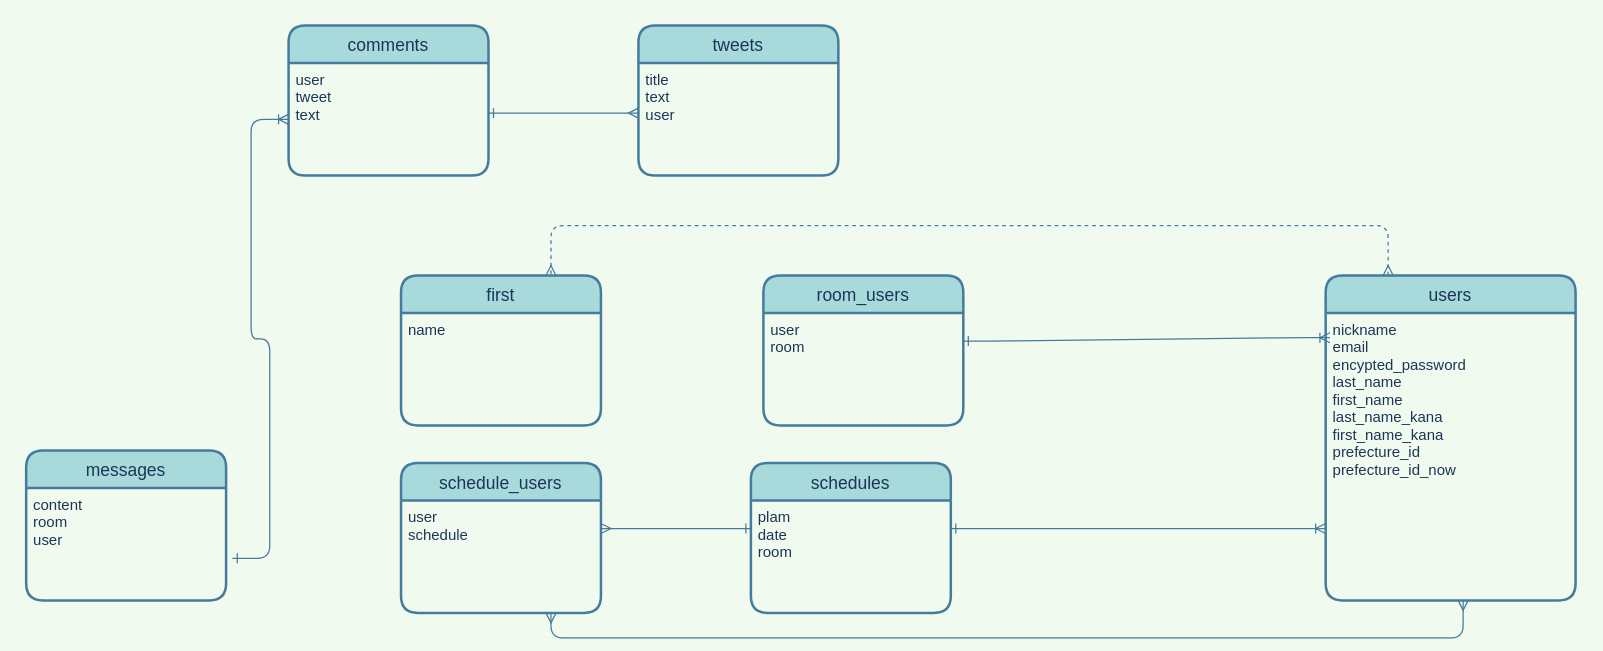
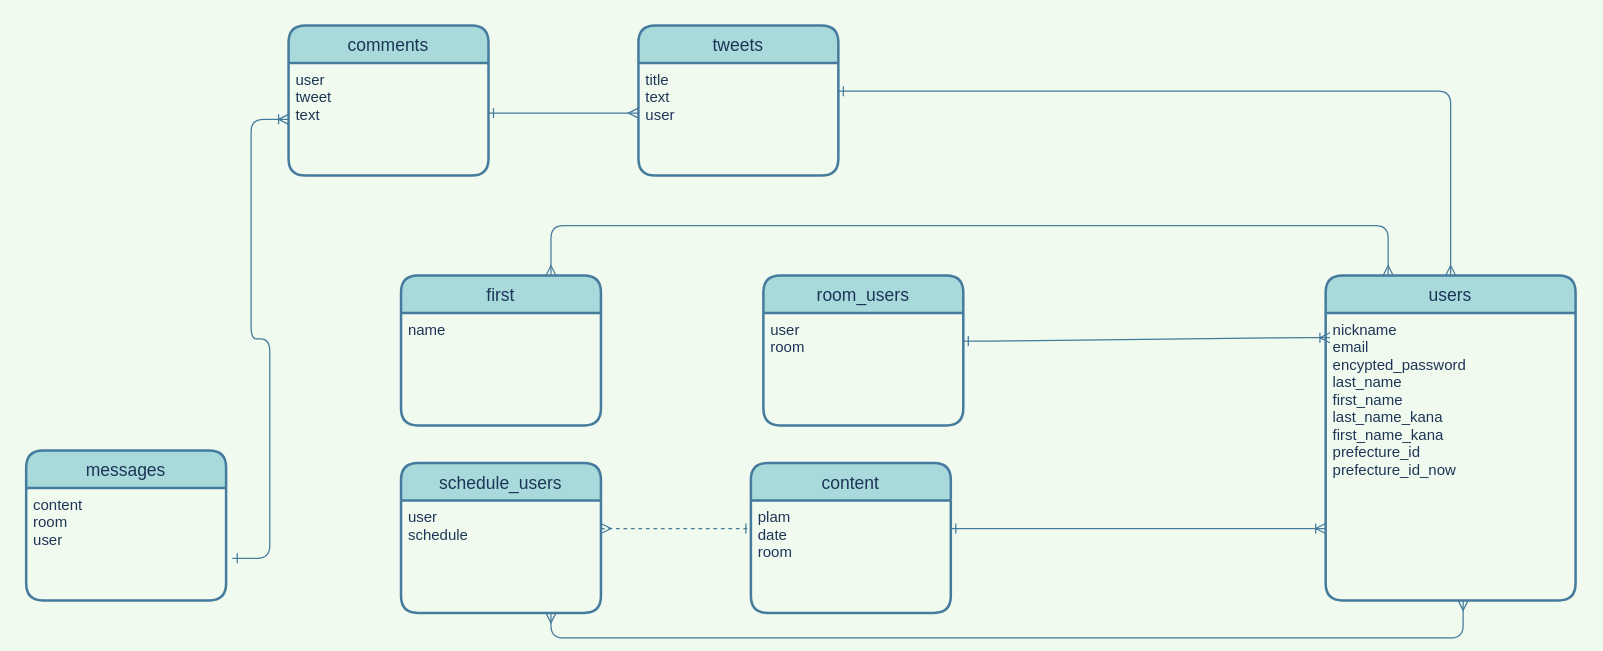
  <mxCell id="0" />
  <mxCell id="1" parent="0" />
  <mxCell id="2" value="comments" style="swimlane;childLayout=stackLayout;horizontal=1;startSize=30;horizontalStack=0;fontSize=14;fontStyle=0;strokeWidth=2;resizeParent=0;resizeLast=1;shadow=0;dashed=0;align=center;rounded=1;fillColor=#A8DADC;strokeColor=#457B9D;fontColor=#1D3557;" vertex="1" parent="1"><mxGeometry x="230" y="20" width="160" height="120" as="geometry" /></mxCell>
  <mxCell id="3" value="user&#10;tweet&#10;text&#10;" style="align=left;strokeColor=none;fillColor=none;spacingLeft=4;fontSize=12;verticalAlign=top;resizable=0;rotatable=0;part=1;rounded=1;fontColor=#1D3557;" vertex="1" parent="2"><mxGeometry y="30" width="160" height="90" as="geometry" /></mxCell>
  <mxCell id="4" value="users" style="swimlane;childLayout=stackLayout;horizontal=1;startSize=30;horizontalStack=0;fontSize=14;fontStyle=0;strokeWidth=2;resizeParent=0;resizeLast=1;shadow=0;dashed=0;align=center;rounded=1;fillColor=#A8DADC;strokeColor=#457B9D;fontColor=#1D3557;" vertex="1" parent="1"><mxGeometry x="1060" y="220" width="200" height="260" as="geometry" /></mxCell>
  <mxCell id="5" value="nickname&#10;email&#10;encypted_password&#10;last_name&#10;first_name&#10;last_name_kana&#10;first_name_kana&#10;prefecture_id&#10;prefecture_id_now&#10;" style="align=left;strokeColor=none;fillColor=none;spacingLeft=4;fontSize=12;verticalAlign=top;resizable=0;rotatable=0;part=1;rounded=1;fontColor=#1D3557;" vertex="1" parent="4"><mxGeometry y="30" width="200" height="230" as="geometry" /></mxCell>
  <mxCell id="6" value="tweets" style="swimlane;childLayout=stackLayout;horizontal=1;startSize=30;horizontalStack=0;fontSize=14;fontStyle=0;strokeWidth=2;resizeParent=0;resizeLast=1;shadow=0;dashed=0;align=center;rounded=1;fillColor=#A8DADC;strokeColor=#457B9D;fontColor=#1D3557;" vertex="1" parent="1"><mxGeometry x="510" y="20" width="160" height="120" as="geometry" /></mxCell>
  <mxCell id="7" value="title&#10;text&#10;user" style="align=left;strokeColor=none;fillColor=none;spacingLeft=4;fontSize=12;verticalAlign=top;resizable=0;rotatable=0;part=1;rounded=1;fontColor=#1D3557;" vertex="1" parent="6"><mxGeometry y="30" width="160" height="90" as="geometry" /></mxCell>
- <mxCell id="8" style="edgeStyle=orthogonalEdgeStyle;rounded=1;orthogonalLoop=1;jettySize=auto;html=1;exitX=0.25;exitY=0;exitDx=0;exitDy=0;startArrow=ERmany;startFill=0;endArrow=ERmany;endFill=0;entryX=0.75;entryY=0;entryDx=0;entryDy=0;labelBackgroundColor=#F1FAEE;strokeColor=#457B9D;fontColor=#1D3557;dashed=1;" edge="1" parent="1" source="4" target="9"><mxGeometry relative="1" as="geometry"><mxPoint x="1120" y="180" as="sourcePoint" /><Array as="points"><mxPoint x="1110" y="180" /><mxPoint x="440" y="180" /></Array></mxGeometry></mxCell>
+ <mxCell id="8" style="edgeStyle=orthogonalEdgeStyle;rounded=1;orthogonalLoop=1;jettySize=auto;html=1;exitX=0.25;exitY=0;exitDx=0;exitDy=0;startArrow=ERmany;startFill=0;endArrow=ERmany;endFill=0;entryX=0.75;entryY=0;entryDx=0;entryDy=0;labelBackgroundColor=#F1FAEE;strokeColor=#457B9D;fontColor=#1D3557;" edge="1" parent="1" source="4" target="9"><mxGeometry relative="1" as="geometry"><mxPoint x="1120" y="180" as="sourcePoint" /><Array as="points"><mxPoint x="1110" y="180" /><mxPoint x="440" y="180" /></Array></mxGeometry></mxCell>
  <mxCell id="9" value="first" style="swimlane;childLayout=stackLayout;horizontal=1;startSize=30;horizontalStack=0;fontSize=14;fontStyle=0;strokeWidth=2;resizeParent=0;resizeLast=1;shadow=0;dashed=0;align=center;rounded=1;fillColor=#A8DADC;strokeColor=#457B9D;fontColor=#1D3557;" vertex="1" parent="1"><mxGeometry x="320" y="220" width="160" height="120" as="geometry" /></mxCell>
  <mxCell id="10" value="name" style="align=left;strokeColor=none;fillColor=none;spacingLeft=4;fontSize=12;verticalAlign=top;resizable=0;rotatable=0;part=1;rounded=1;fontColor=#1D3557;" vertex="1" parent="9"><mxGeometry y="30" width="160" height="90" as="geometry" /></mxCell>
- <mxCell id="11" value="schedules" style="swimlane;childLayout=stackLayout;horizontal=1;startSize=30;horizontalStack=0;fontSize=14;fontStyle=0;strokeWidth=2;resizeParent=0;resizeLast=1;shadow=0;dashed=0;align=center;rounded=1;fillColor=#A8DADC;strokeColor=#457B9D;fontColor=#1D3557;" vertex="1" parent="1"><mxGeometry x="600" y="370" width="160" height="120" as="geometry" /></mxCell>
+ <mxCell id="11" value="content" style="swimlane;childLayout=stackLayout;horizontal=1;startSize=30;horizontalStack=0;fontSize=14;fontStyle=0;strokeWidth=2;resizeParent=0;resizeLast=1;shadow=0;dashed=0;align=center;rounded=1;fillColor=#A8DADC;strokeColor=#457B9D;fontColor=#1D3557;" vertex="1" parent="1"><mxGeometry x="600" y="370" width="160" height="120" as="geometry" /></mxCell>
  <mxCell id="12" value="plam&#10;date&#10;room" style="align=left;strokeColor=none;fillColor=none;spacingLeft=4;fontSize=12;verticalAlign=top;resizable=0;rotatable=0;part=1;rounded=1;fontColor=#1D3557;" vertex="1" parent="11"><mxGeometry y="30" width="160" height="90" as="geometry" /></mxCell>
  <mxCell id="13" value="messages" style="swimlane;childLayout=stackLayout;horizontal=1;startSize=30;horizontalStack=0;fontSize=14;fontStyle=0;strokeWidth=2;resizeParent=0;resizeLast=1;shadow=0;dashed=0;align=center;rounded=1;fillColor=#A8DADC;strokeColor=#457B9D;fontColor=#1D3557;" vertex="1" parent="1"><mxGeometry x="20" y="360" width="160" height="120" as="geometry" /></mxCell>
  <mxCell id="14" value="content&#10;room&#10;user" style="align=left;strokeColor=none;fillColor=none;spacingLeft=4;fontSize=12;verticalAlign=top;resizable=0;rotatable=0;part=1;rounded=1;fontColor=#1D3557;" vertex="1" parent="13"><mxGeometry y="30" width="160" height="90" as="geometry" /></mxCell>
  <mxCell id="15" value="room_users" style="swimlane;childLayout=stackLayout;horizontal=1;startSize=30;horizontalStack=0;fontSize=14;fontStyle=0;strokeWidth=2;resizeParent=0;resizeLast=1;shadow=0;dashed=0;align=center;rounded=1;fillColor=#A8DADC;strokeColor=#457B9D;fontColor=#1D3557;" vertex="1" parent="1"><mxGeometry x="610" y="220" width="160" height="120" as="geometry" /></mxCell>
  <mxCell id="16" value="user&#10;room" style="align=left;strokeColor=none;fillColor=none;spacingLeft=4;fontSize=12;verticalAlign=top;resizable=0;rotatable=0;part=1;rounded=1;fontColor=#1D3557;" vertex="1" parent="15"><mxGeometry y="30" width="160" height="90" as="geometry" /></mxCell>
  <mxCell id="17" value="schedule_users" style="swimlane;childLayout=stackLayout;horizontal=1;startSize=30;horizontalStack=0;fontSize=14;fontStyle=0;strokeWidth=2;resizeParent=0;resizeLast=1;shadow=0;dashed=0;align=center;rounded=1;fillColor=#A8DADC;strokeColor=#457B9D;fontColor=#1D3557;" vertex="1" parent="1"><mxGeometry x="320" y="370" width="160" height="120" as="geometry" /></mxCell>
  <mxCell id="18" value="user&#10;schedule" style="align=left;strokeColor=none;fillColor=none;spacingLeft=4;fontSize=12;verticalAlign=top;resizable=0;rotatable=0;part=1;rounded=1;fontColor=#1D3557;" vertex="1" parent="17"><mxGeometry y="30" width="160" height="90" as="geometry" /></mxCell>
  <mxCell id="19" value="" style="edgeStyle=entityRelationEdgeStyle;fontSize=12;html=1;endArrow=ERmany;startArrow=ERone;startFill=0;labelBackgroundColor=#F1FAEE;strokeColor=#457B9D;fontColor=#1D3557;" edge="1" parent="1"><mxGeometry width="100" height="100" relative="1" as="geometry"><mxPoint x="390" y="90" as="sourcePoint" /><mxPoint x="510" y="90" as="targetPoint" /></mxGeometry></mxCell>
  <mxCell id="20" value="" style="edgeStyle=entityRelationEdgeStyle;fontSize=12;html=1;endArrow=ERoneToMany;exitX=1.031;exitY=0.626;exitDx=0;exitDy=0;exitPerimeter=0;startArrow=ERone;startFill=0;labelBackgroundColor=#F1FAEE;strokeColor=#457B9D;fontColor=#1D3557;" edge="1" parent="1" source="14" target="3"><mxGeometry width="100" height="100" relative="1" as="geometry"><mxPoint x="410" y="650" as="sourcePoint" /><mxPoint x="510" y="550" as="targetPoint" /></mxGeometry></mxCell>
  <mxCell id="21" value="" style="edgeStyle=entityRelationEdgeStyle;fontSize=12;html=1;endArrow=ERoneToMany;entryX=0.017;entryY=0.086;entryDx=0;entryDy=0;entryPerimeter=0;exitX=1;exitY=0.25;exitDx=0;exitDy=0;startArrow=ERone;startFill=0;labelBackgroundColor=#F1FAEE;strokeColor=#457B9D;fontColor=#1D3557;" edge="1" parent="1" source="16" target="5"><mxGeometry width="100" height="100" relative="1" as="geometry"><mxPoint x="950" y="290" as="sourcePoint" /><mxPoint x="1050" y="190" as="targetPoint" /></mxGeometry></mxCell>
  <mxCell id="22" value="" style="edgeStyle=entityRelationEdgeStyle;fontSize=12;html=1;endArrow=ERoneToMany;entryX=0;entryY=0.75;entryDx=0;entryDy=0;exitX=1;exitY=0.25;exitDx=0;exitDy=0;startArrow=ERone;startFill=0;labelBackgroundColor=#F1FAEE;strokeColor=#457B9D;fontColor=#1D3557;" edge="1" parent="1" source="12" target="5"><mxGeometry width="100" height="100" relative="1" as="geometry"><mxPoint x="950" y="420" as="sourcePoint" /><mxPoint x="1060" y="370" as="targetPoint" /></mxGeometry></mxCell>
  <mxCell id="23" style="edgeStyle=orthogonalEdgeStyle;rounded=1;orthogonalLoop=1;jettySize=auto;html=1;exitX=0.75;exitY=1;exitDx=0;exitDy=0;endArrow=ERmany;endFill=0;horizontal=0;entryX=0.55;entryY=1;entryDx=0;entryDy=0;entryPerimeter=0;startArrow=ERmany;startFill=0;labelBackgroundColor=#F1FAEE;strokeColor=#457B9D;fontColor=#1D3557;" edge="1" parent="1" source="18" target="5"><mxGeometry relative="1" as="geometry"><mxPoint x="1180" y="520" as="targetPoint" /></mxGeometry></mxCell>
- <mxCell id="25" style="edgeStyle=orthogonalEdgeStyle;rounded=1;orthogonalLoop=1;jettySize=auto;html=1;exitX=1;exitY=0.25;exitDx=0;exitDy=0;entryX=0;entryY=0.25;entryDx=0;entryDy=0;startArrow=ERmany;startFill=0;endArrow=ERone;endFill=0;labelBackgroundColor=#F1FAEE;strokeColor=#457B9D;fontColor=#1D3557;" edge="1" parent="1" source="18" target="12"><mxGeometry relative="1" as="geometry" /></mxCell>
+ <mxCell id="24" style="edgeStyle=orthogonalEdgeStyle;rounded=1;orthogonalLoop=1;jettySize=auto;html=1;exitX=1;exitY=0.25;exitDx=0;exitDy=0;entryX=0.5;entryY=0;entryDx=0;entryDy=0;startArrow=ERone;startFill=0;endArrow=ERmany;endFill=0;labelBackgroundColor=#F1FAEE;strokeColor=#457B9D;fontColor=#1D3557;" edge="1" parent="1" source="7" target="4"><mxGeometry relative="1" as="geometry" /></mxCell>
+ <mxCell id="25" style="edgeStyle=orthogonalEdgeStyle;rounded=1;orthogonalLoop=1;jettySize=auto;html=1;exitX=1;exitY=0.25;exitDx=0;exitDy=0;entryX=0;entryY=0.25;entryDx=0;entryDy=0;startArrow=ERmany;startFill=0;endArrow=ERone;endFill=0;labelBackgroundColor=#F1FAEE;strokeColor=#457B9D;fontColor=#1D3557;dashed=1;" edge="1" parent="1" source="18" target="12"><mxGeometry relative="1" as="geometry" /></mxCell>
